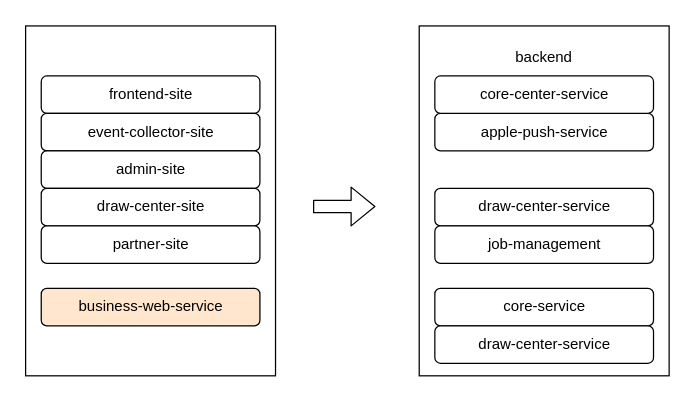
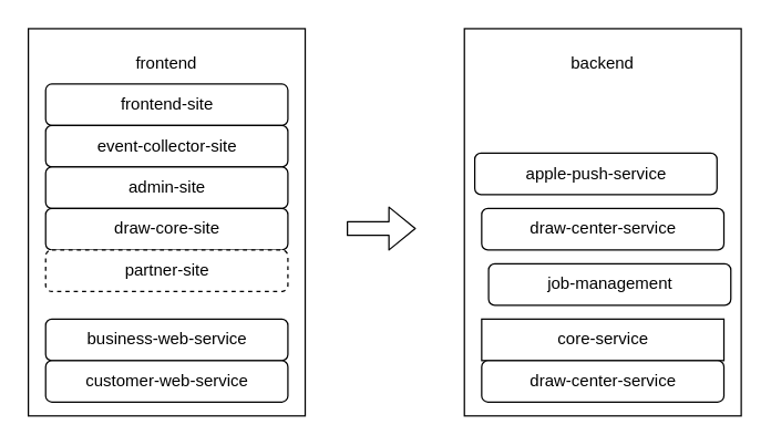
  <mxCell id="0" />
  <mxCell id="1" parent="0" />
  <mxCell id="2" value="" style="rounded=0;whiteSpace=wrap;html=1;" parent="1" vertex="1"><mxGeometry x="20" y="20" width="200" height="280" as="geometry" /></mxCell>
  <mxCell id="3" value="frontend-site" style="rounded=1;whiteSpace=wrap;html=1;" parent="1" vertex="1"><mxGeometry x="32.5" y="60" width="175" height="30" as="geometry" /></mxCell>
+ <mxCell id="4" value="frontend" style="text;html=1;strokeColor=none;fillColor=none;align=center;verticalAlign=middle;whiteSpace=wrap;rounded=0;" parent="1" vertex="1"><mxGeometry x="90" y="30" width="60" height="30" as="geometry" /></mxCell>
  <mxCell id="5" value="event-collector-site" style="rounded=1;whiteSpace=wrap;html=1;" vertex="1" parent="1"><mxGeometry x="32.5" y="90" width="175" height="30" as="geometry" /></mxCell>
  <mxCell id="6" value="admin-site" style="rounded=1;whiteSpace=wrap;html=1;" vertex="1" parent="1"><mxGeometry x="32.5" y="120" width="175" height="30" as="geometry" /></mxCell>
- <mxCell id="7" value="draw-center-site" style="rounded=1;whiteSpace=wrap;html=1;" vertex="1" parent="1"><mxGeometry x="32.5" y="150" width="175" height="30" as="geometry" /></mxCell>
- <mxCell id="8" value="partner-site" style="rounded=1;whiteSpace=wrap;html=1;" vertex="1" parent="1"><mxGeometry x="32.5" y="180" width="175" height="30" as="geometry" /></mxCell>
+ <mxCell id="7" value="draw-core-site" style="rounded=1;whiteSpace=wrap;html=1;" vertex="1" parent="1"><mxGeometry x="32.5" y="150" width="175" height="30" as="geometry" /></mxCell>
+ <mxCell id="8" value="partner-site" style="rounded=1;whiteSpace=wrap;html=1;dashed=1;" vertex="1" parent="1"><mxGeometry x="32.5" y="180" width="175" height="30" as="geometry" /></mxCell>
  <mxCell id="9" value="" style="rounded=0;whiteSpace=wrap;html=1;" vertex="1" parent="1"><mxGeometry x="335" y="20" width="200" height="280" as="geometry" /></mxCell>
  <mxCell id="10" value="backend" style="text;html=1;strokeColor=none;fillColor=none;align=center;verticalAlign=middle;whiteSpace=wrap;rounded=0;" vertex="1" parent="1"><mxGeometry x="405" y="30" width="60" height="30" as="geometry" /></mxCell>
- <mxCell id="11" value="apple-push-service" style="rounded=1;whiteSpace=wrap;html=1;" vertex="1" parent="1"><mxGeometry x="347.5" y="90" width="175" height="30" as="geometry" /></mxCell>
+ <mxCell id="11" value="apple-push-service" style="rounded=1;whiteSpace=wrap;html=1;" vertex="1" parent="1"><mxGeometry x="342.5" y="110" width="175" height="30" as="geometry" /></mxCell>
  <mxCell id="12" value="draw-center-service" style="rounded=1;whiteSpace=wrap;html=1;" vertex="1" parent="1"><mxGeometry x="347.5" y="150" width="175" height="30" as="geometry" /></mxCell>
- <mxCell id="13" value="job-management" style="rounded=1;whiteSpace=wrap;html=1;" vertex="1" parent="1"><mxGeometry x="347.5" y="180" width="175" height="30" as="geometry" /></mxCell>
- <mxCell id="14" value="core-center-service" style="rounded=1;whiteSpace=wrap;html=1;" vertex="1" parent="1"><mxGeometry x="347.5" y="60" width="175" height="30" as="geometry" /></mxCell>
- <mxCell id="15" value="business-web-service" style="rounded=1;whiteSpace=wrap;html=1;fillColor=#ffe6cc;" vertex="1" parent="1"><mxGeometry x="32.5" y="230" width="175" height="30" as="geometry" /></mxCell>
- <mxCell id="17" value="core-service" style="rounded=1;whiteSpace=wrap;html=1;" vertex="1" parent="1"><mxGeometry x="347.5" y="230" width="175" height="30" as="geometry" /></mxCell>
+ <mxCell id="13" value="job-management" style="rounded=1;whiteSpace=wrap;html=1;" vertex="1" parent="1"><mxGeometry x="352.5" y="190" width="175" height="30" as="geometry" /></mxCell>
+ <mxCell id="15" value="business-web-service" style="rounded=1;whiteSpace=wrap;html=1;" vertex="1" parent="1"><mxGeometry x="32.5" y="230" width="175" height="30" as="geometry" /></mxCell>
+ <mxCell id="16" value="customer-web-service" style="rounded=1;whiteSpace=wrap;html=1;" vertex="1" parent="1"><mxGeometry x="32.5" y="260" width="175" height="30" as="geometry" /></mxCell>
+ <mxCell id="17" value="core-service" style="whiteSpace=wrap;html=1;rounded=0;" vertex="1" parent="1"><mxGeometry x="347.5" y="230" width="175" height="30" as="geometry" /></mxCell>
  <mxCell id="18" value="draw-center-service" style="rounded=1;whiteSpace=wrap;html=1;" vertex="1" parent="1"><mxGeometry x="347.5" y="260" width="175" height="30" as="geometry" /></mxCell>
  <mxCell id="19" value="" style="shape=flexArrow;endArrow=classic;html=1;" edge="1" parent="1"><mxGeometry width="50" height="50" relative="1" as="geometry"><mxPoint x="250" y="164.5" as="sourcePoint" /><mxPoint x="300" y="164.5" as="targetPoint" /></mxGeometry></mxCell>
